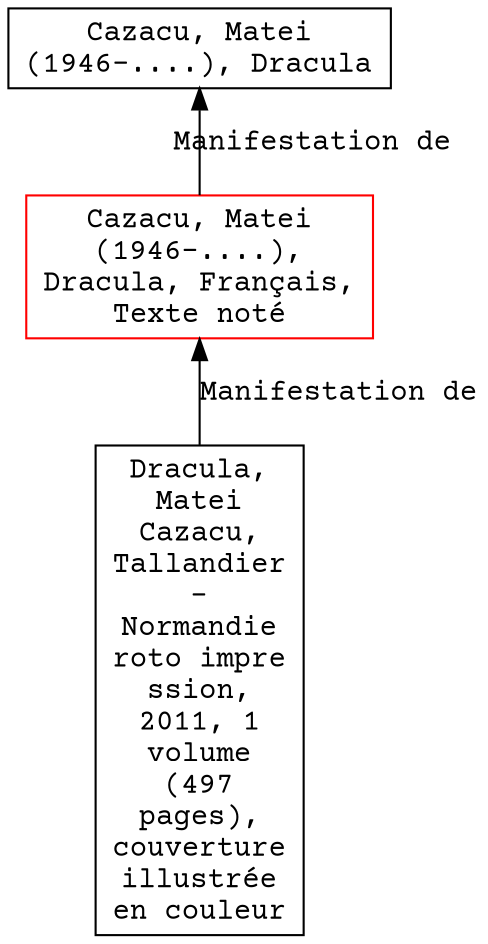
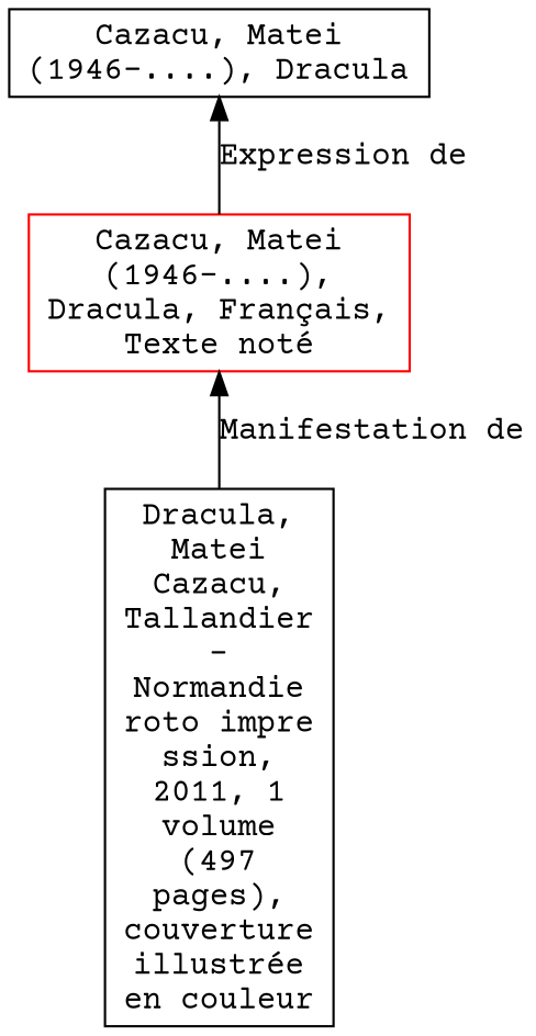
  digraph {
    rankdir=BT
    fontname="Courier Prime"
    node [align=left shape=rect fontname="Courier Prime"]
    edge [fontname="Courier Prime"]
    n1 [color=red label="Cazacu, Matei\n(1946-....),\nDracula, Français,\nTexte noté"]
    n2 [label="Cazacu, Matei\n(1946-....), Dracula"]
    n3 [label="Dracula,\nMatei\nCazacu,\nTallandier\n-\nNormandie\nroto impre\nssion,\n2011, 1\nvolume\n(497\npages),\ncouverture\nillustrée\nen couleur"]
-   n1 -> n2 [label="Manifestation de"]
+   n1 -> n2 [label="Expression de"]
    n3 -> n1 [label="Manifestation de"]
  }
